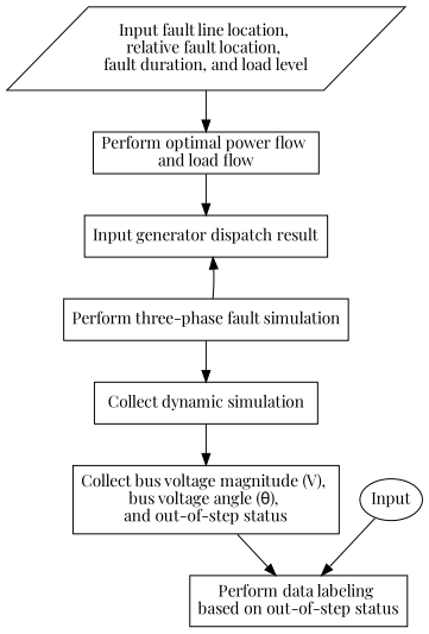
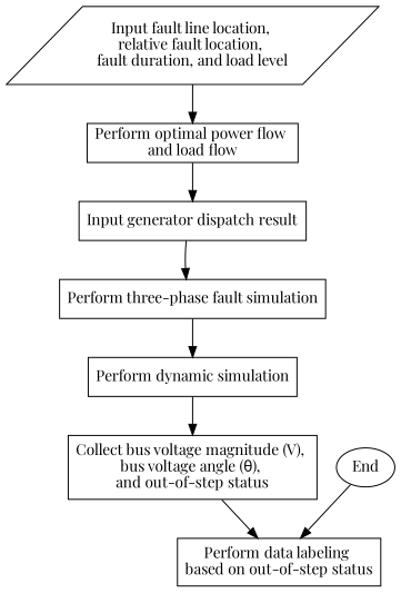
  digraph {
    fontname="Playfair Display"
    node [fontname="Playfair Display" margin="0.1,0" shape=box]
    edge [fontname="Playfair Display"]
    n1 [height=1 label="Input fault line location, \nrelative fault location, \nfault duration, and load level" margin=0 shape=parallelogram]
    n2 [label="Perform optimal power flow \nand load flow"]
    n3 [label="Input generator dispatch result"]
    n4 [label="Perform three-phase fault simulation"]
-   n5 [label="Collect dynamic simulation"]
+   n5 [label="Perform dynamic simulation"]
    n6 [label="Collect bus voltage magnitude (V), \nbus voltage angle (θ), \nand out-of-step status" margin="0.1,0.1"]
    n7 [label="Perform data labeling \nbased on out-of-step status" margin="0.1,0.1"]
-   End [margin=0 shape=ellipse label=Input]
+   End [margin=0 shape=ellipse]
    n1 -> n2
    n2 -> n3
-   n4 -> n3
+   n3 -> n4
    n4 -> n5
    n5 -> n6
    n6 -> n7
    End -> n7
  }
